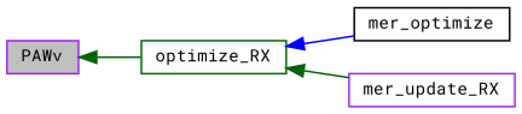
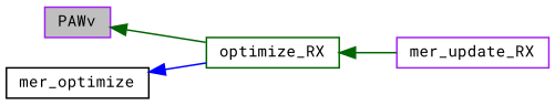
  digraph {
    fontname="Roboto Mono"
    rankdir=LR
    node [color=purple fillcolor=white fontname="Roboto Mono" fontsize=10 shape=record style=filled]
    edge [color=darkgreen dir=back fontname="Roboto Mono" fontsize=10 labelfontname="FreeSans.ttf" labelfontsize=10 style=solid]
    n1 [fillcolor=grey75 fontcolor=black height=0.2 label=PAWv width=0.4]
    n2 [color=darkgreen height=0.2 label=optimize_RX width=0.4]
    n3 [color=black height=0.2 label=mer_optimize width=0.4]
    n4 [height=0.2 label=mer_update_RX width=0.4]
    n1 -> n2
-   n2 -> n3 [color=blue]
+   n3 -> n2 [color=blue]
    n2 -> n4
  }
